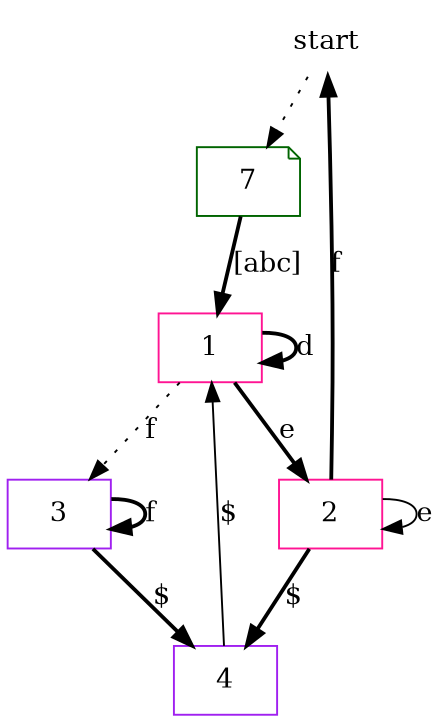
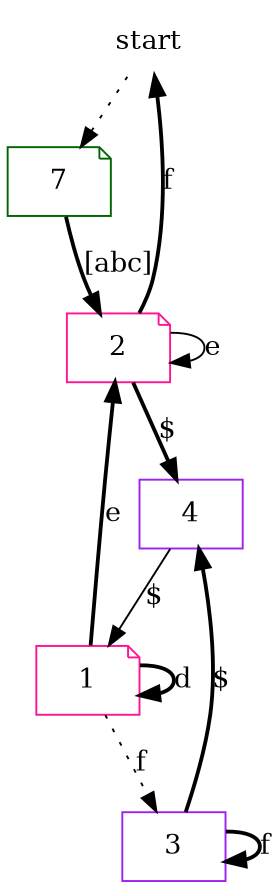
  digraph {
    node [color=darkgreen shape=box]
    edge [style=bold]
    start [shape=plaintext]
    n2 [label=7 shape=note]
-   1 [color=deeppink]
-   2 [color=deeppink]
+   1 [color=deeppink shape=note]
+   2 [color=deeppink shape=note]
    3 [color=purple]
    4 [color=purple]
    start -> n2 [style=dotted]
-   n2 -> 1 [label="[abc]"]
+   n2 -> 2 [label="[abc]"]
    1 -> 1 [label=d]
    1 -> 2 [label=e]
    1 -> 3 [label=f style=dotted]
    2 -> start [label=f]
    2 -> 2 [label=e style=solid]
    2 -> 4 [label="$"]
    3 -> 3 [label=f]
    3 -> 4 [label="$"]
    4 -> 1 [label="$" style=solid]
  }
